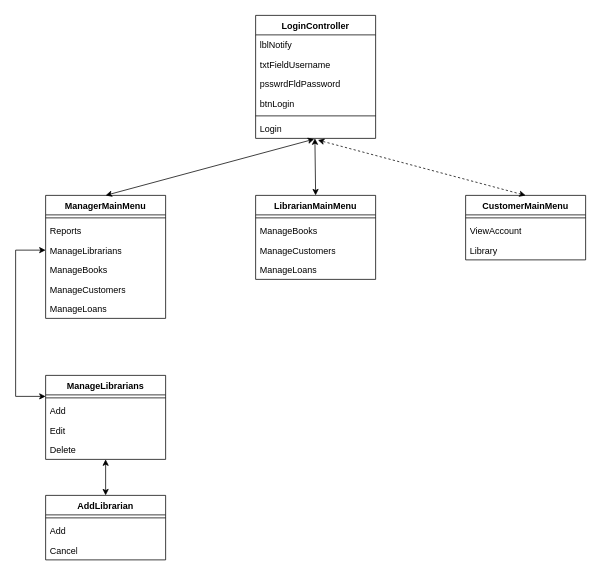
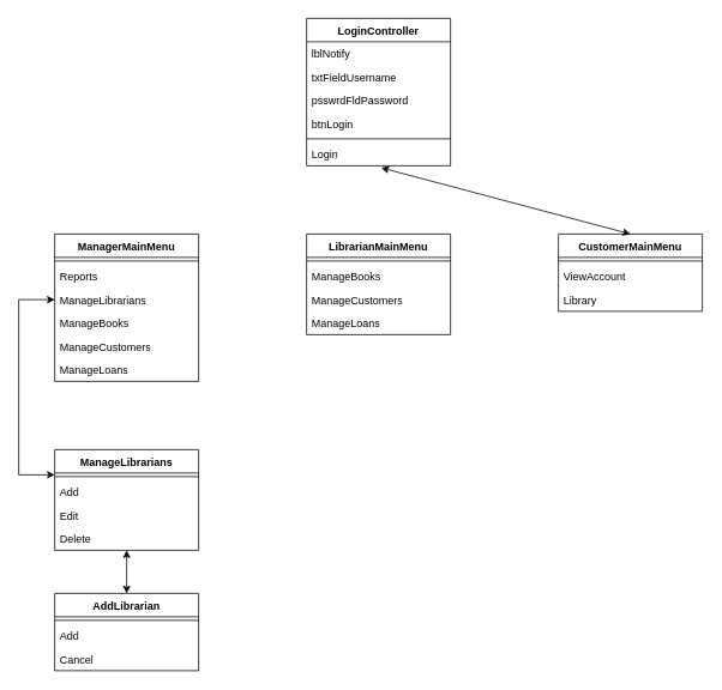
  <mxCell id="0" />
  <mxCell id="1" parent="0" />
  <mxCell id="2" value="LoginController" style="swimlane;fontStyle=1;align=center;verticalAlign=top;childLayout=stackLayout;horizontal=1;startSize=26;horizontalStack=0;resizeParent=1;resizeParentMax=0;resizeLast=0;collapsible=1;marginBottom=0;whiteSpace=wrap;html=1;" parent="1" vertex="1"><mxGeometry x="340" y="20" width="160" height="164" as="geometry" /></mxCell>
  <mxCell id="3" value="lblNotify" style="text;strokeColor=none;fillColor=none;align=left;verticalAlign=top;spacingLeft=4;spacingRight=4;overflow=hidden;rotatable=0;points=[[0,0.5],[1,0.5]];portConstraint=eastwest;whiteSpace=wrap;html=1;" parent="2" vertex="1"><mxGeometry y="26" width="160" height="26" as="geometry" /></mxCell>
  <mxCell id="4" value="txtFieldUsername" style="text;strokeColor=none;fillColor=none;align=left;verticalAlign=top;spacingLeft=4;spacingRight=4;overflow=hidden;rotatable=0;points=[[0,0.5],[1,0.5]];portConstraint=eastwest;whiteSpace=wrap;html=1;" parent="2" vertex="1"><mxGeometry y="52" width="160" height="26" as="geometry" /></mxCell>
  <mxCell id="5" value="psswrdFldPassword" style="text;strokeColor=none;fillColor=none;align=left;verticalAlign=top;spacingLeft=4;spacingRight=4;overflow=hidden;rotatable=0;points=[[0,0.5],[1,0.5]];portConstraint=eastwest;whiteSpace=wrap;html=1;" parent="2" vertex="1"><mxGeometry y="78" width="160" height="26" as="geometry" /></mxCell>
  <mxCell id="6" value="btnLogin" style="text;strokeColor=none;fillColor=none;align=left;verticalAlign=top;spacingLeft=4;spacingRight=4;overflow=hidden;rotatable=0;points=[[0,0.5],[1,0.5]];portConstraint=eastwest;whiteSpace=wrap;html=1;" parent="2" vertex="1"><mxGeometry y="104" width="160" height="26" as="geometry" /></mxCell>
  <mxCell id="7" value="" style="line;strokeWidth=1;fillColor=none;align=left;verticalAlign=middle;spacingTop=-1;spacingLeft=3;spacingRight=3;rotatable=0;labelPosition=right;points=[];portConstraint=eastwest;strokeColor=inherit;" parent="2" vertex="1"><mxGeometry y="130" width="160" height="8" as="geometry" /></mxCell>
  <mxCell id="8" value="Login" style="text;strokeColor=none;fillColor=none;align=left;verticalAlign=top;spacingLeft=4;spacingRight=4;overflow=hidden;rotatable=0;points=[[0,0.5],[1,0.5]];portConstraint=eastwest;whiteSpace=wrap;html=1;" parent="2" vertex="1"><mxGeometry y="138" width="160" height="26" as="geometry" /></mxCell>
  <mxCell id="9" value="ManagerMainMenu" style="swimlane;fontStyle=1;align=center;verticalAlign=top;childLayout=stackLayout;horizontal=1;startSize=26;horizontalStack=0;resizeParent=1;resizeParentMax=0;resizeLast=0;collapsible=1;marginBottom=0;whiteSpace=wrap;html=1;" parent="1" vertex="1"><mxGeometry x="60" y="260" width="160" height="164" as="geometry" /></mxCell>
  <mxCell id="10" value="" style="line;strokeWidth=1;fillColor=none;align=left;verticalAlign=middle;spacingTop=-1;spacingLeft=3;spacingRight=3;rotatable=0;labelPosition=right;points=[];portConstraint=eastwest;strokeColor=inherit;" parent="9" vertex="1"><mxGeometry y="26" width="160" height="8" as="geometry" /></mxCell>
  <mxCell id="11" value="Reports" style="text;strokeColor=none;fillColor=none;align=left;verticalAlign=top;spacingLeft=4;spacingRight=4;overflow=hidden;rotatable=0;points=[[0,0.5],[1,0.5]];portConstraint=eastwest;whiteSpace=wrap;html=1;" parent="9" vertex="1"><mxGeometry y="34" width="160" height="26" as="geometry" /></mxCell>
  <mxCell id="12" value="ManageLibrarians" style="text;strokeColor=none;fillColor=none;align=left;verticalAlign=top;spacingLeft=4;spacingRight=4;overflow=hidden;rotatable=0;points=[[0,0.5],[1,0.5]];portConstraint=eastwest;whiteSpace=wrap;html=1;" parent="9" vertex="1"><mxGeometry y="60" width="160" height="26" as="geometry" /></mxCell>
  <mxCell id="13" value="ManageBooks" style="text;strokeColor=none;fillColor=none;align=left;verticalAlign=top;spacingLeft=4;spacingRight=4;overflow=hidden;rotatable=0;points=[[0,0.5],[1,0.5]];portConstraint=eastwest;whiteSpace=wrap;html=1;" parent="9" vertex="1"><mxGeometry y="86" width="160" height="26" as="geometry" /></mxCell>
  <mxCell id="14" value="ManageCustomers" style="text;strokeColor=none;fillColor=none;align=left;verticalAlign=top;spacingLeft=4;spacingRight=4;overflow=hidden;rotatable=0;points=[[0,0.5],[1,0.5]];portConstraint=eastwest;whiteSpace=wrap;html=1;" parent="9" vertex="1"><mxGeometry y="112" width="160" height="26" as="geometry" /></mxCell>
  <mxCell id="15" value="ManageLoans" style="text;strokeColor=none;fillColor=none;align=left;verticalAlign=top;spacingLeft=4;spacingRight=4;overflow=hidden;rotatable=0;points=[[0,0.5],[1,0.5]];portConstraint=eastwest;whiteSpace=wrap;html=1;" parent="9" vertex="1"><mxGeometry y="138" width="160" height="26" as="geometry" /></mxCell>
  <mxCell id="16" value="LibrarianMainMenu" style="swimlane;fontStyle=1;align=center;verticalAlign=top;childLayout=stackLayout;horizontal=1;startSize=26;horizontalStack=0;resizeParent=1;resizeParentMax=0;resizeLast=0;collapsible=1;marginBottom=0;whiteSpace=wrap;html=1;" vertex="1" parent="1"><mxGeometry x="340" y="260" width="160" height="112" as="geometry" /></mxCell>
  <mxCell id="17" value="" style="line;strokeWidth=1;fillColor=none;align=left;verticalAlign=middle;spacingTop=-1;spacingLeft=3;spacingRight=3;rotatable=0;labelPosition=right;points=[];portConstraint=eastwest;strokeColor=inherit;" vertex="1" parent="16"><mxGeometry y="26" width="160" height="8" as="geometry" /></mxCell>
  <mxCell id="18" value="ManageBooks" style="text;strokeColor=none;fillColor=none;align=left;verticalAlign=top;spacingLeft=4;spacingRight=4;overflow=hidden;rotatable=0;points=[[0,0.5],[1,0.5]];portConstraint=eastwest;whiteSpace=wrap;html=1;" vertex="1" parent="16"><mxGeometry y="34" width="160" height="26" as="geometry" /></mxCell>
  <mxCell id="19" value="ManageCustomers" style="text;strokeColor=none;fillColor=none;align=left;verticalAlign=top;spacingLeft=4;spacingRight=4;overflow=hidden;rotatable=0;points=[[0,0.5],[1,0.5]];portConstraint=eastwest;whiteSpace=wrap;html=1;" vertex="1" parent="16"><mxGeometry y="60" width="160" height="26" as="geometry" /></mxCell>
  <mxCell id="20" value="ManageLoans" style="text;strokeColor=none;fillColor=none;align=left;verticalAlign=top;spacingLeft=4;spacingRight=4;overflow=hidden;rotatable=0;points=[[0,0.5],[1,0.5]];portConstraint=eastwest;whiteSpace=wrap;html=1;" vertex="1" parent="16"><mxGeometry y="86" width="160" height="26" as="geometry" /></mxCell>
  <mxCell id="21" value="CustomerMainMenu" style="swimlane;fontStyle=1;align=center;verticalAlign=top;childLayout=stackLayout;horizontal=1;startSize=26;horizontalStack=0;resizeParent=1;resizeParentMax=0;resizeLast=0;collapsible=1;marginBottom=0;whiteSpace=wrap;html=1;" vertex="1" parent="1"><mxGeometry x="620" y="260" width="160" height="86" as="geometry" /></mxCell>
  <mxCell id="22" value="" style="line;strokeWidth=1;fillColor=none;align=left;verticalAlign=middle;spacingTop=-1;spacingLeft=3;spacingRight=3;rotatable=0;labelPosition=right;points=[];portConstraint=eastwest;strokeColor=inherit;" vertex="1" parent="21"><mxGeometry y="26" width="160" height="8" as="geometry" /></mxCell>
  <mxCell id="23" value="ViewAccount" style="text;strokeColor=none;fillColor=none;align=left;verticalAlign=top;spacingLeft=4;spacingRight=4;overflow=hidden;rotatable=0;points=[[0,0.5],[1,0.5]];portConstraint=eastwest;whiteSpace=wrap;html=1;" vertex="1" parent="21"><mxGeometry y="34" width="160" height="26" as="geometry" /></mxCell>
  <mxCell id="24" value="Library" style="text;strokeColor=none;fillColor=none;align=left;verticalAlign=top;spacingLeft=4;spacingRight=4;overflow=hidden;rotatable=0;points=[[0,0.5],[1,0.5]];portConstraint=eastwest;whiteSpace=wrap;html=1;" vertex="1" parent="21"><mxGeometry y="60" width="160" height="26" as="geometry" /></mxCell>
  <mxCell id="25" style="edgeStyle=orthogonalEdgeStyle;rounded=0;orthogonalLoop=1;jettySize=auto;html=1;entryX=0.5;entryY=0;entryDx=0;entryDy=0;startArrow=classic;startFill=1;" edge="1" parent="1" source="26" target="35"><mxGeometry relative="1" as="geometry" /></mxCell>
  <mxCell id="26" value="ManageLibrarians" style="swimlane;fontStyle=1;align=center;verticalAlign=top;childLayout=stackLayout;horizontal=1;startSize=26;horizontalStack=0;resizeParent=1;resizeParentMax=0;resizeLast=0;collapsible=1;marginBottom=0;whiteSpace=wrap;html=1;" vertex="1" parent="1"><mxGeometry x="60" y="500" width="160" height="112" as="geometry" /></mxCell>
  <mxCell id="27" value="" style="line;strokeWidth=1;fillColor=none;align=left;verticalAlign=middle;spacingTop=-1;spacingLeft=3;spacingRight=3;rotatable=0;labelPosition=right;points=[];portConstraint=eastwest;strokeColor=inherit;" vertex="1" parent="26"><mxGeometry y="26" width="160" height="8" as="geometry" /></mxCell>
  <mxCell id="28" value="Add" style="text;strokeColor=none;fillColor=none;align=left;verticalAlign=top;spacingLeft=4;spacingRight=4;overflow=hidden;rotatable=0;points=[[0,0.5],[1,0.5]];portConstraint=eastwest;whiteSpace=wrap;html=1;" vertex="1" parent="26"><mxGeometry y="34" width="160" height="26" as="geometry" /></mxCell>
  <mxCell id="29" value="Edit" style="text;strokeColor=none;fillColor=none;align=left;verticalAlign=top;spacingLeft=4;spacingRight=4;overflow=hidden;rotatable=0;points=[[0,0.5],[1,0.5]];portConstraint=eastwest;whiteSpace=wrap;html=1;" vertex="1" parent="26"><mxGeometry y="60" width="160" height="26" as="geometry" /></mxCell>
  <mxCell id="30" value="Delete" style="text;strokeColor=none;fillColor=none;align=left;verticalAlign=top;spacingLeft=4;spacingRight=4;overflow=hidden;rotatable=0;points=[[0,0.5],[1,0.5]];portConstraint=eastwest;whiteSpace=wrap;html=1;" vertex="1" parent="26"><mxGeometry y="86" width="160" height="26" as="geometry" /></mxCell>
- <mxCell id="31" value="" style="endArrow=classic;html=1;rounded=0;exitX=0.5;exitY=0;exitDx=0;exitDy=0;entryX=0.488;entryY=1.038;entryDx=0;entryDy=0;entryPerimeter=0;startArrow=classic;startFill=1;" edge="1" parent="1" source="9" target="8"><mxGeometry width="50" height="50" relative="1" as="geometry"><mxPoint x="140" y="230" as="sourcePoint" /><mxPoint x="190" y="180" as="targetPoint" /></mxGeometry></mxCell>
- <mxCell id="32" value="" style="endArrow=classic;html=1;rounded=0;entryX=0.494;entryY=1;entryDx=0;entryDy=0;entryPerimeter=0;exitX=0.5;exitY=0;exitDx=0;exitDy=0;startArrow=classic;startFill=1;" edge="1" parent="1" source="16" target="8"><mxGeometry width="50" height="50" relative="1" as="geometry"><mxPoint x="550" y="50" as="sourcePoint" /><mxPoint x="600" y="0" as="targetPoint" /></mxGeometry></mxCell>
- <mxCell id="33" value="" style="endArrow=classic;html=1;rounded=0;exitX=0.5;exitY=0;exitDx=0;exitDy=0;entryX=0.519;entryY=1.088;entryDx=0;entryDy=0;entryPerimeter=0;startArrow=classic;startFill=1;dashed=1;" edge="1" parent="1" source="21" target="8"><mxGeometry width="50" height="50" relative="1" as="geometry"><mxPoint x="650" y="190" as="sourcePoint" /><mxPoint x="700" y="140" as="targetPoint" /></mxGeometry></mxCell>
+ <mxCell id="33" value="" style="endArrow=classic;html=1;rounded=0;exitX=0.5;exitY=0;exitDx=0;exitDy=0;entryX=0.519;entryY=1.088;entryDx=0;entryDy=0;entryPerimeter=0;startArrow=classic;startFill=1;" edge="1" parent="1" source="21" target="8"><mxGeometry width="50" height="50" relative="1" as="geometry"><mxPoint x="650" y="190" as="sourcePoint" /><mxPoint x="700" y="140" as="targetPoint" /></mxGeometry></mxCell>
  <mxCell id="34" value="" style="endArrow=classic;html=1;rounded=0;exitX=0;exitY=0.5;exitDx=0;exitDy=0;entryX=0;entryY=0.25;entryDx=0;entryDy=0;startArrow=classic;startFill=1;" edge="1" parent="1" source="12" target="26"><mxGeometry width="50" height="50" relative="1" as="geometry"><mxPoint y="346" as="sourcePoint" x="20" /><mxPoint y="541" as="targetPoint" x="20" /><Array as="points"><mxPoint y="333" x="20" /><mxPoint y="528" x="20" /></Array></mxGeometry></mxCell>
  <mxCell id="35" value="AddLibrarian" style="swimlane;fontStyle=1;align=center;verticalAlign=top;childLayout=stackLayout;horizontal=1;startSize=26;horizontalStack=0;resizeParent=1;resizeParentMax=0;resizeLast=0;collapsible=1;marginBottom=0;whiteSpace=wrap;html=1;" vertex="1" parent="1"><mxGeometry x="60" y="660" width="160" height="86" as="geometry" /></mxCell>
  <mxCell id="36" value="" style="line;strokeWidth=1;fillColor=none;align=left;verticalAlign=middle;spacingTop=-1;spacingLeft=3;spacingRight=3;rotatable=0;labelPosition=right;points=[];portConstraint=eastwest;strokeColor=inherit;" vertex="1" parent="35"><mxGeometry y="26" width="160" height="8" as="geometry" /></mxCell>
  <mxCell id="37" value="Add" style="text;strokeColor=none;fillColor=none;align=left;verticalAlign=top;spacingLeft=4;spacingRight=4;overflow=hidden;rotatable=0;points=[[0,0.5],[1,0.5]];portConstraint=eastwest;whiteSpace=wrap;html=1;" vertex="1" parent="35"><mxGeometry y="34" width="160" height="26" as="geometry" /></mxCell>
  <mxCell id="38" value="Cancel" style="text;strokeColor=none;fillColor=none;align=left;verticalAlign=top;spacingLeft=4;spacingRight=4;overflow=hidden;rotatable=0;points=[[0,0.5],[1,0.5]];portConstraint=eastwest;whiteSpace=wrap;html=1;" vertex="1" parent="35"><mxGeometry y="60" width="160" height="26" as="geometry" /></mxCell>
